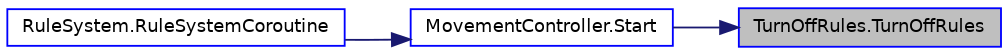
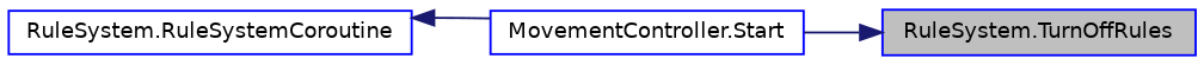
  digraph {
    rankdir=RL
    node [color=blue fillcolor=white fontname=Helvetica fontsize=10 shape=record style=filled]
    edge [color=midnightblue dir=back fontname=Helvetica fontsize=10 labelfontname=Helvetica labelfontsize=10 style=solid]
-   n1 [fillcolor=grey75 fontcolor=black height=0.2 label="TurnOffRules.TurnOffRules" width=0.4]
+   n1 [fillcolor=grey75 fontcolor=black height=0.2 label="RuleSystem.TurnOffRules" width=0.4]
    n2 [height=0.2 label="MovementController.Start" width=0.4]
    n3 [height=0.2 label="RuleSystem.RuleSystemCoroutine" width=0.4]
    n1 -> n2
-   n2 -> n3
+   n3 -> n2
  }
